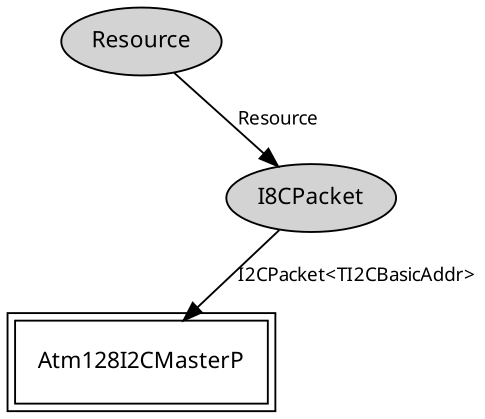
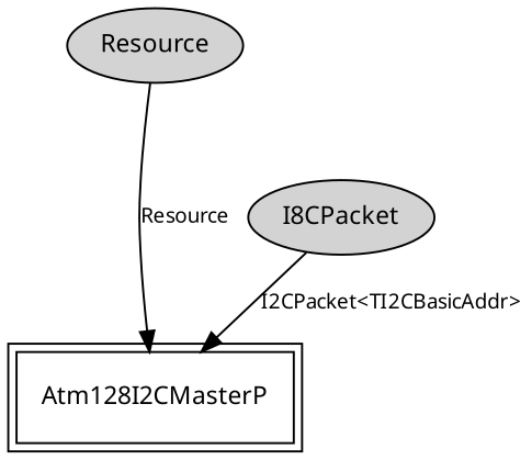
  digraph {
    fontname="Noto Sans"
    node [fontname="Noto Sans" fontsize=12 shape=ellipse style=filled]
    edge [fontname="Noto Sans" fontsize=10]
    n1 [label=Resource]
    Atm128I2CMasterP [peripheries=2 shape=box style=""]
    n3 [label=I8CPacket]
-   n1 -> n3 [label=Resource]
+   n1 -> Atm128I2CMasterP [label=Resource]
    n3 -> Atm128I2CMasterP [label="I2CPacket<TI2CBasicAddr>"]
  }
